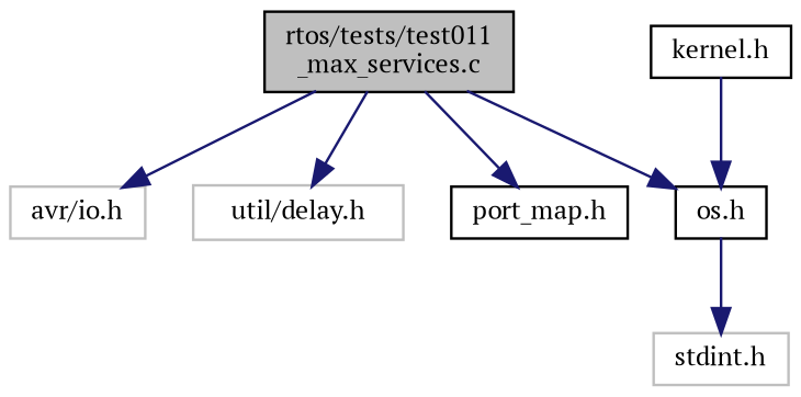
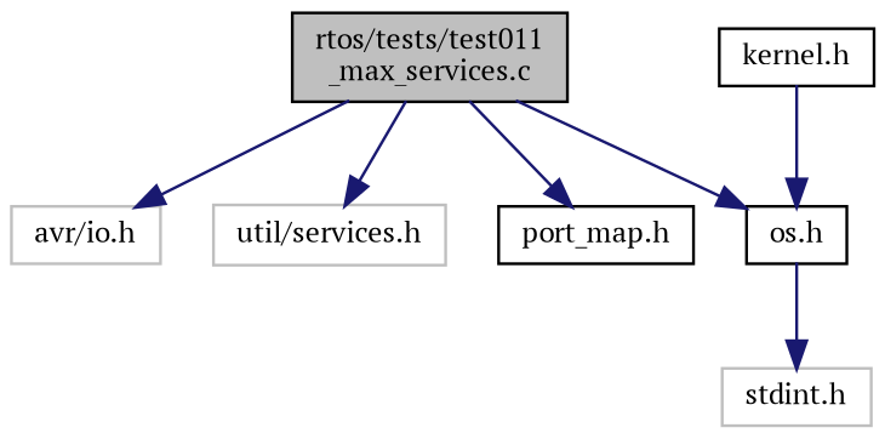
  digraph {
    fontname="PT Serif"
    node [color=black fillcolor=white fontname="PT Serif" fontsize=10 shape=record style=filled]
    edge [color=midnightblue fontname="PT Serif" fontsize=10 labelfontname=Helvetica labelfontsize=10 style=solid]
    n1 [fillcolor=grey75 fontcolor=black height=0.2 label="rtos/tests/test011\l_max_services.c" width=0.4]
    n2 [color=grey75 height=0.2 label="avr/io.h" width=0.4]
-   n3 [color=grey75 height=0.2 label="util/delay.h" width=0.4]
+   n3 [color=grey75 height=0.2 label="util/services.h" width=0.4]
    n4 [height=0.2 label="port_map.h" width=0.4]
    n5 [height=0.2 label="os.h" width=0.4]
    n6 [color=grey75 height=0.2 label="stdint.h" width=0.4]
    n7 [height=0.2 label="kernel.h" width=0.4]
    n1 -> n2
    n1 -> n3
    n1 -> n4
    n1 -> n5
    n5 -> n6
    n7 -> n5
  }
